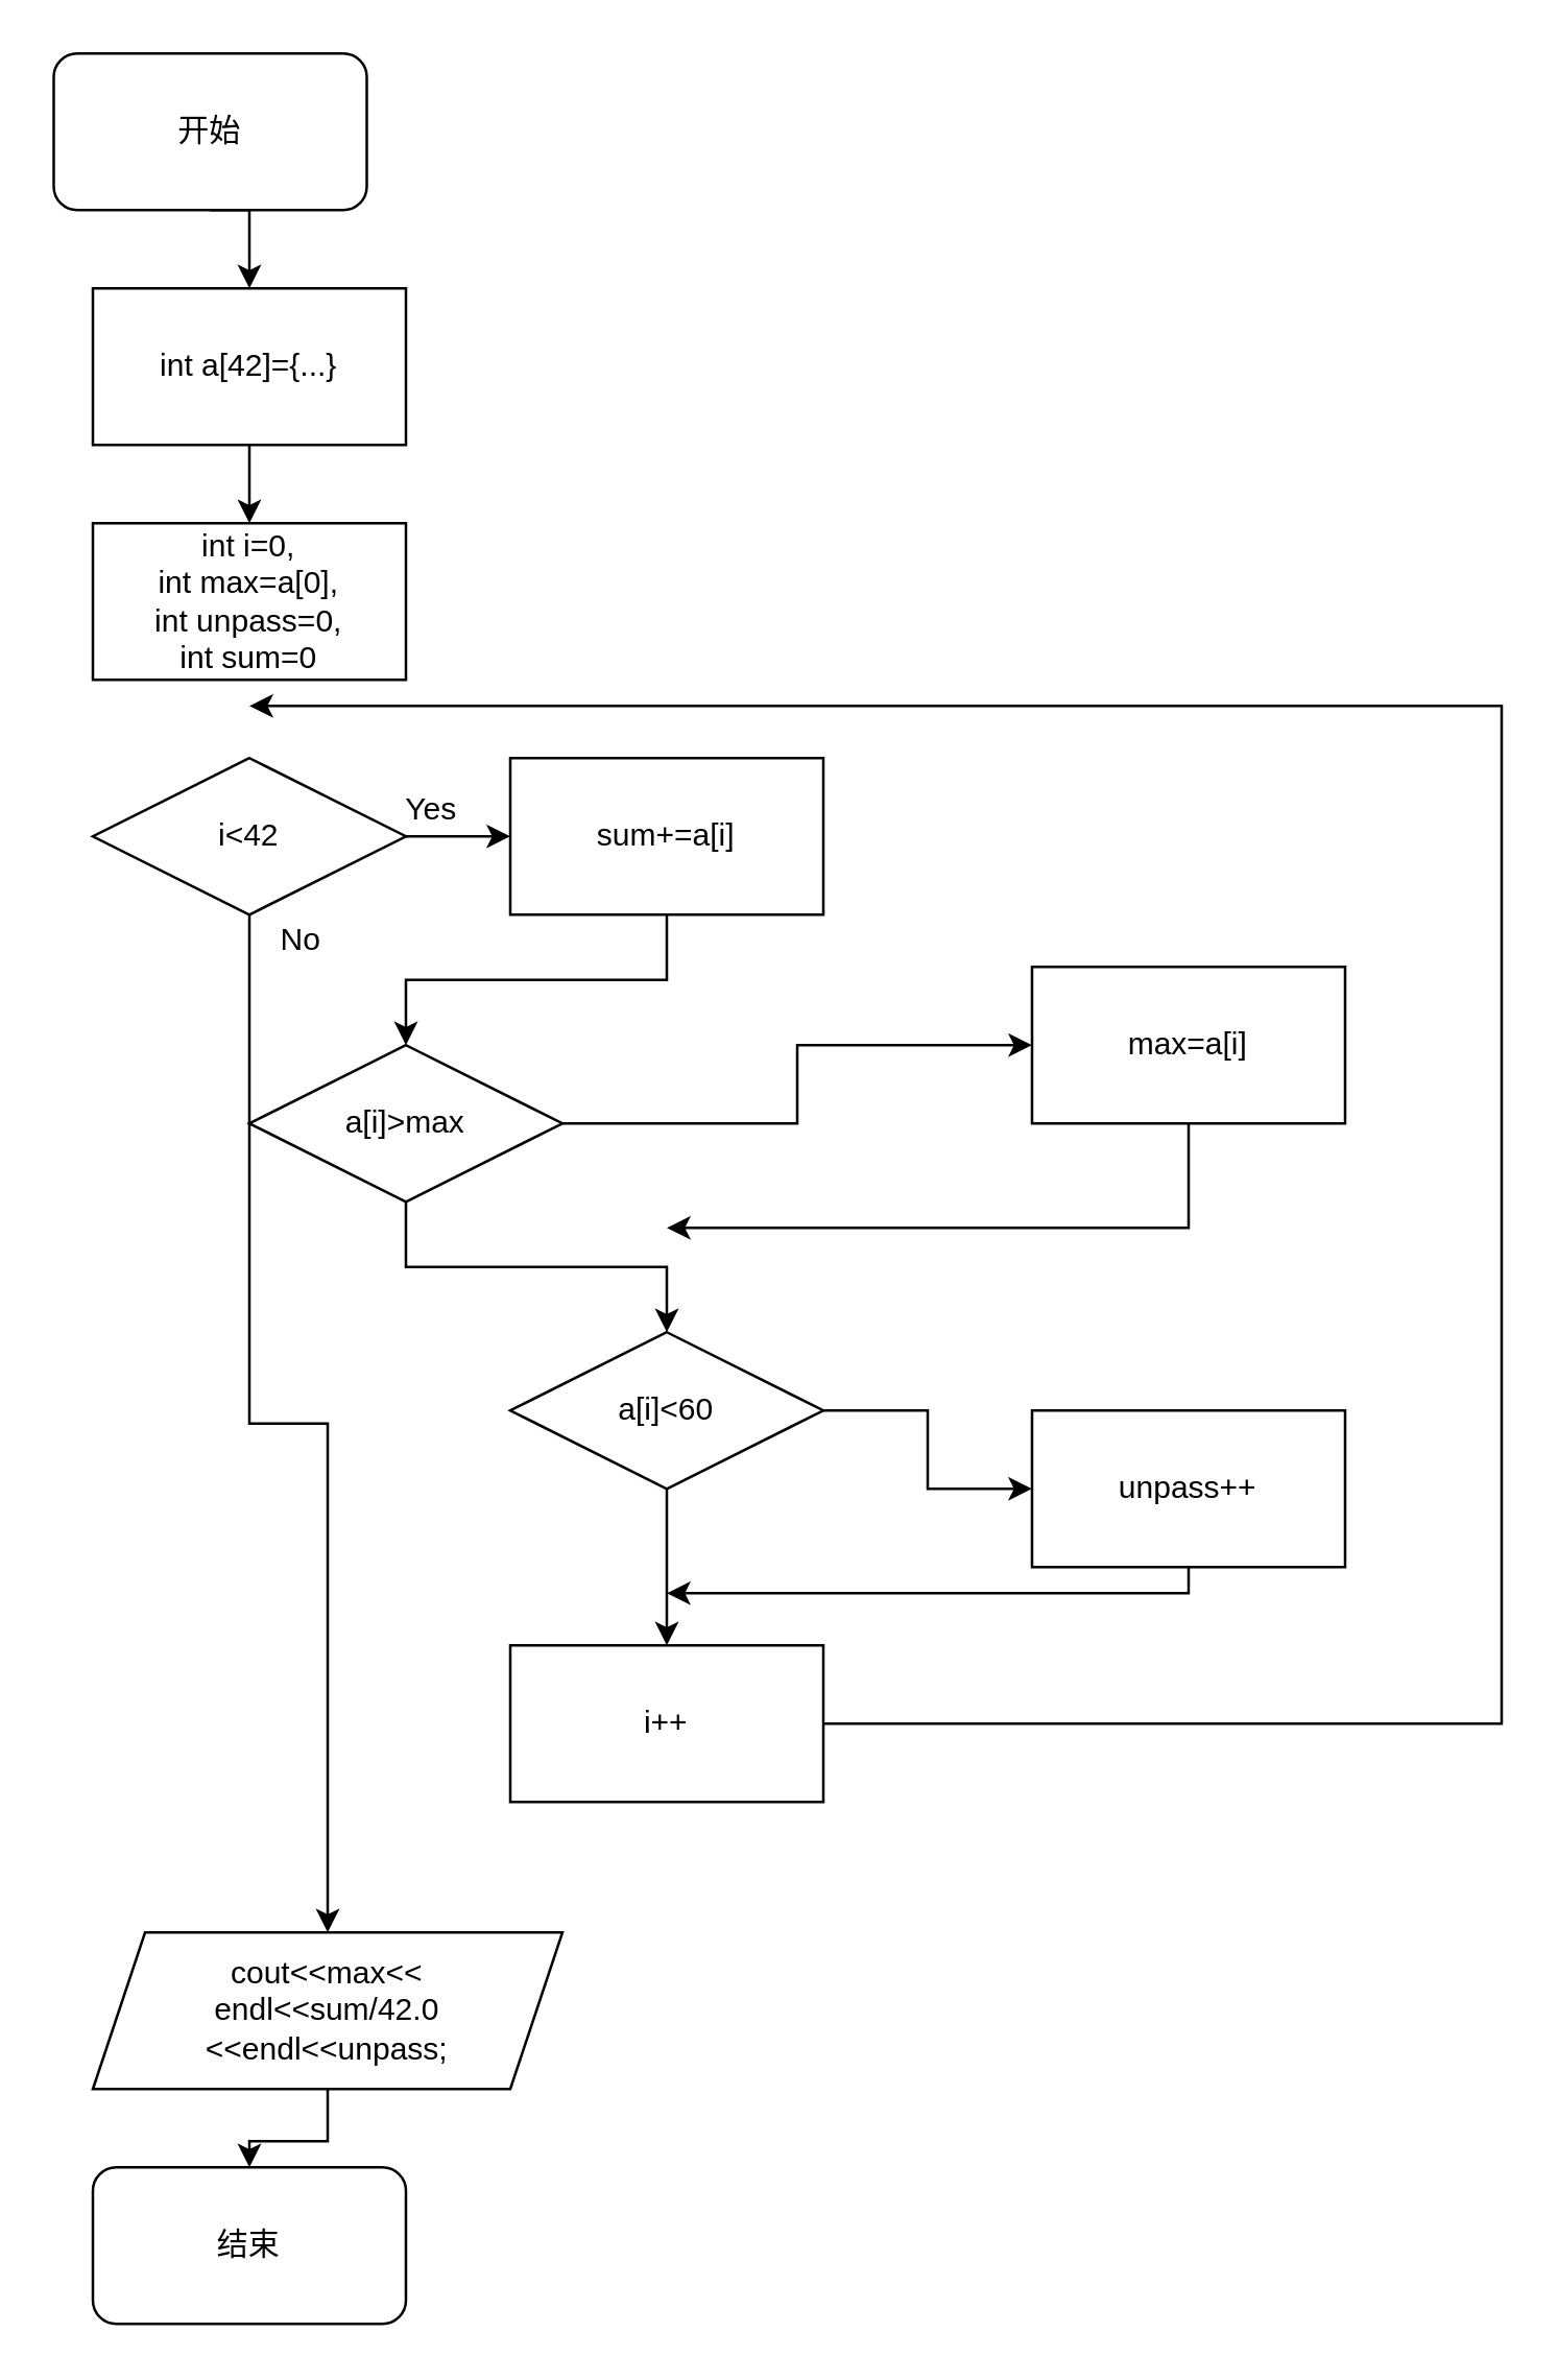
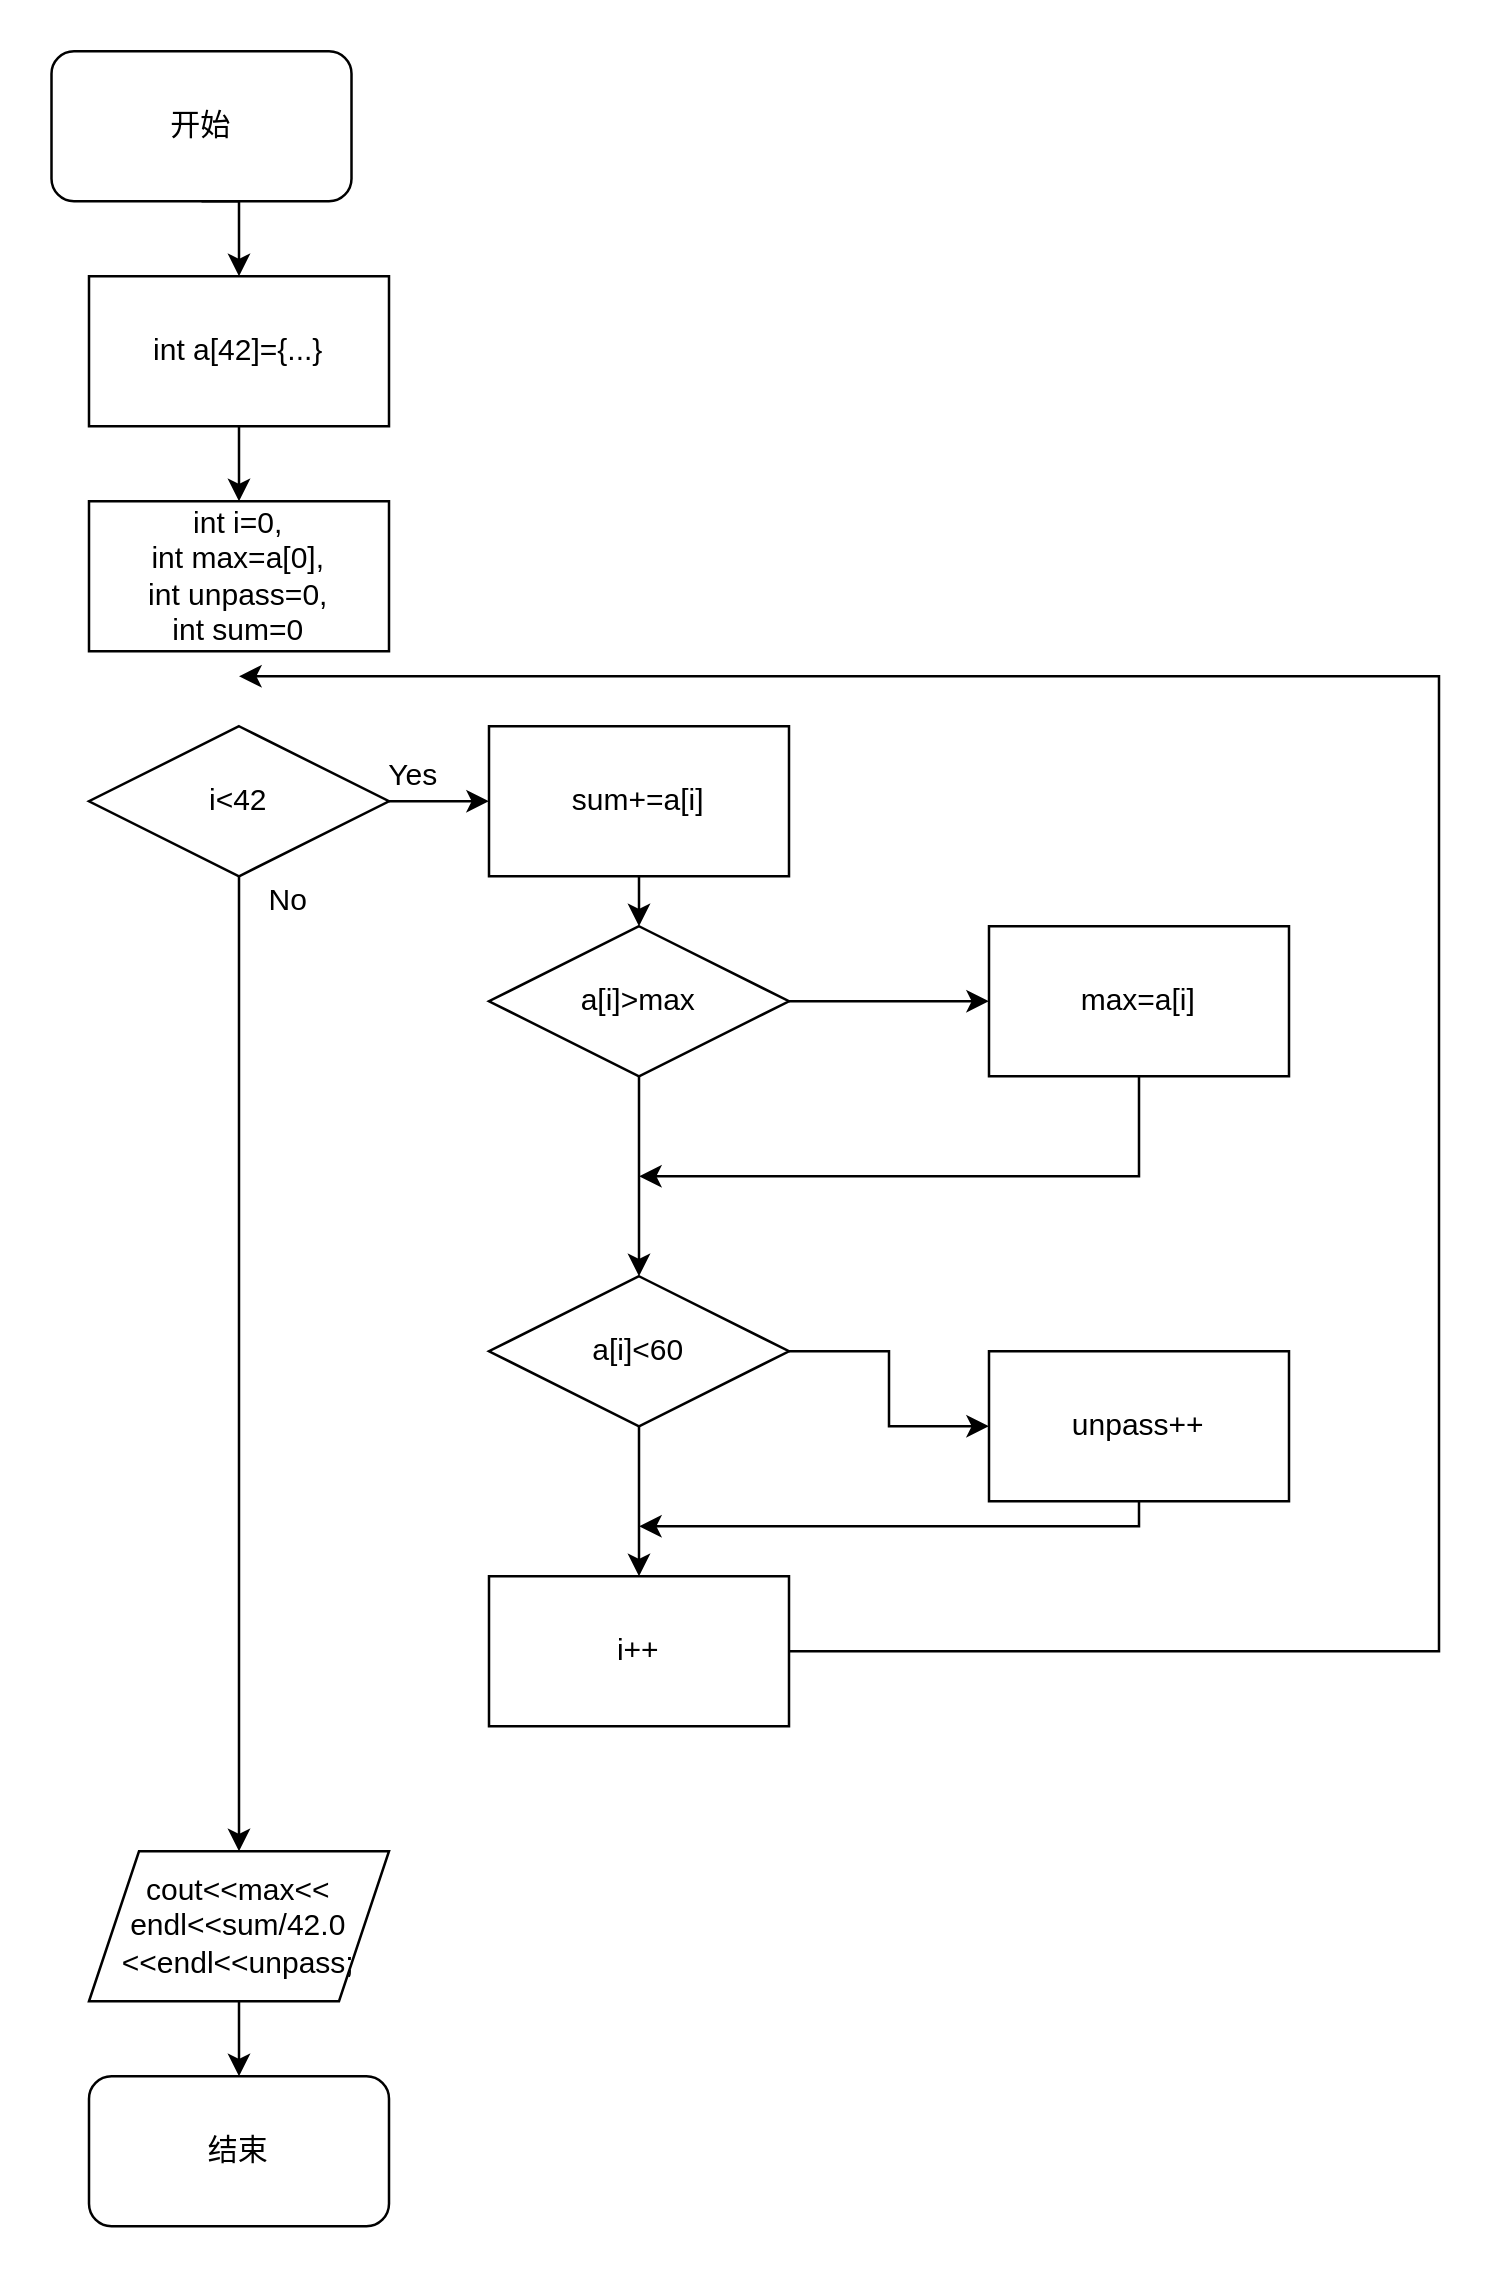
  <mxCell id="0" />
  <mxCell id="1" parent="0" />
  <mxCell id="2" value="结束" style="rounded=1;whiteSpace=wrap;html=1;" parent="1" vertex="1"><mxGeometry x="35" y="830" width="120" height="60" as="geometry" /></mxCell>
  <mxCell id="3" style="edgeStyle=orthogonalEdgeStyle;rounded=0;orthogonalLoop=1;jettySize=auto;html=1;exitX=0.5;exitY=1;exitDx=0;exitDy=0;entryX=0.5;entryY=0;entryDx=0;entryDy=0;" parent="1" source="4" target="7" edge="1"><mxGeometry relative="1" as="geometry" /></mxCell>
  <mxCell id="4" value="开始" style="rounded=1;whiteSpace=wrap;html=1;" parent="1" vertex="1"><mxGeometry x="20" y="20" width="120" height="60" as="geometry" /></mxCell>
  <mxCell id="5" value="int i=0,&lt;br&gt;int max=a[0],&lt;br&gt;int unpass=0,&lt;br&gt;int sum=0" style="rounded=0;whiteSpace=wrap;html=1;" parent="1" vertex="1"><mxGeometry x="35" y="200" width="120" height="60" as="geometry" /></mxCell>
  <mxCell id="6" style="edgeStyle=orthogonalEdgeStyle;rounded=0;orthogonalLoop=1;jettySize=auto;html=1;exitX=0.5;exitY=1;exitDx=0;exitDy=0;entryX=0.5;entryY=0;entryDx=0;entryDy=0;" parent="1" source="7" target="5" edge="1"><mxGeometry relative="1" as="geometry" /></mxCell>
  <mxCell id="7" value="int a[42]={...}" style="rounded=0;whiteSpace=wrap;html=1;" parent="1" vertex="1"><mxGeometry x="35" y="110" width="120" height="60" as="geometry" /></mxCell>
  <mxCell id="8" style="edgeStyle=orthogonalEdgeStyle;rounded=0;orthogonalLoop=1;jettySize=auto;html=1;" parent="1" source="10" target="12" edge="1"><mxGeometry relative="1" as="geometry" /></mxCell>
  <mxCell id="9" style="edgeStyle=orthogonalEdgeStyle;rounded=0;orthogonalLoop=1;jettySize=auto;html=1;exitX=1;exitY=0.5;exitDx=0;exitDy=0;entryX=0;entryY=0.5;entryDx=0;entryDy=0;" parent="1" source="10" target="27" edge="1"><mxGeometry relative="1" as="geometry" /></mxCell>
  <mxCell id="10" value="i&amp;lt;42" style="rhombus;whiteSpace=wrap;html=1;" parent="1" vertex="1"><mxGeometry x="35" y="290" width="120" height="60" as="geometry" /></mxCell>
  <mxCell id="11" style="edgeStyle=orthogonalEdgeStyle;rounded=0;orthogonalLoop=1;jettySize=auto;html=1;exitX=0.5;exitY=1;exitDx=0;exitDy=0;entryX=0.5;entryY=0;entryDx=0;entryDy=0;" parent="1" source="12" target="2" edge="1"><mxGeometry relative="1" as="geometry" /></mxCell>
- <mxCell id="12" value="cout&amp;lt;&amp;lt;max&amp;lt;&amp;lt;&lt;br&gt;endl&amp;lt;&amp;lt;sum/42.0&lt;br&gt;&amp;lt;&amp;lt;endl&amp;lt;&amp;lt;unpass;" style="shape=parallelogram;perimeter=parallelogramPerimeter;whiteSpace=wrap;html=1;fixedSize=1;" parent="1" vertex="1"><mxGeometry x="35" y="740" width="180" height="60" as="geometry" /></mxCell>
+ <mxCell id="12" value="cout&amp;lt;&amp;lt;max&amp;lt;&amp;lt;&lt;br&gt;endl&amp;lt;&amp;lt;sum/42.0&lt;br&gt;&amp;lt;&amp;lt;endl&amp;lt;&amp;lt;unpass;" style="shape=parallelogram;perimeter=parallelogramPerimeter;whiteSpace=wrap;html=1;fixedSize=1;" parent="1" vertex="1"><mxGeometry x="35" y="740" width="120" height="60" as="geometry" /></mxCell>
  <mxCell id="13" value="" style="edgeStyle=orthogonalEdgeStyle;rounded=0;orthogonalLoop=1;jettySize=auto;html=1;" parent="1" source="15" target="17" edge="1"><mxGeometry relative="1" as="geometry" /></mxCell>
  <mxCell id="14" style="edgeStyle=orthogonalEdgeStyle;rounded=0;orthogonalLoop=1;jettySize=auto;html=1;exitX=0.5;exitY=1;exitDx=0;exitDy=0;entryX=0.5;entryY=0;entryDx=0;entryDy=0;" parent="1" source="15" target="25" edge="1"><mxGeometry relative="1" as="geometry" /></mxCell>
  <mxCell id="15" value="a[i]&amp;lt;60" style="rhombus;whiteSpace=wrap;html=1;" parent="1" vertex="1"><mxGeometry x="195" y="510" width="120" height="60" as="geometry" /></mxCell>
  <mxCell id="16" style="edgeStyle=orthogonalEdgeStyle;rounded=0;orthogonalLoop=1;jettySize=auto;html=1;exitX=0.5;exitY=1;exitDx=0;exitDy=0;" parent="1" source="17" edge="1"><mxGeometry relative="1" as="geometry"><mxPoint x="255" y="610" as="targetPoint" /><Array as="points"><mxPoint x="455" y="610" /></Array></mxGeometry></mxCell>
  <mxCell id="17" value="unpass++" style="whiteSpace=wrap;html=1;" parent="1" vertex="1"><mxGeometry x="395" y="540" width="120" height="60" as="geometry" /></mxCell>
  <mxCell id="18" value="" style="edgeStyle=orthogonalEdgeStyle;rounded=0;orthogonalLoop=1;jettySize=auto;html=1;" parent="1" source="20" target="22" edge="1"><mxGeometry relative="1" as="geometry" /></mxCell>
  <mxCell id="19" style="edgeStyle=orthogonalEdgeStyle;rounded=0;orthogonalLoop=1;jettySize=auto;html=1;exitX=0.5;exitY=1;exitDx=0;exitDy=0;entryX=0.5;entryY=0;entryDx=0;entryDy=0;" parent="1" source="20" target="15" edge="1"><mxGeometry relative="1" as="geometry" /></mxCell>
- <mxCell id="20" value="a[i]&amp;gt;max" style="rhombus;whiteSpace=wrap;html=1;" parent="1" vertex="1"><mxGeometry x="95" y="400" width="120" height="60" as="geometry" /></mxCell>
+ <mxCell id="20" value="a[i]&amp;gt;max" style="rhombus;whiteSpace=wrap;html=1;" parent="1" vertex="1"><mxGeometry x="195" y="370" width="120" height="60" as="geometry" /></mxCell>
  <mxCell id="21" style="edgeStyle=orthogonalEdgeStyle;rounded=0;orthogonalLoop=1;jettySize=auto;html=1;exitX=0.5;exitY=1;exitDx=0;exitDy=0;" parent="1" source="22" edge="1"><mxGeometry relative="1" as="geometry"><mxPoint x="255" y="470" as="targetPoint" /><Array as="points"><mxPoint x="455" y="470" /></Array></mxGeometry></mxCell>
  <mxCell id="22" value="max=a[i]" style="whiteSpace=wrap;html=1;" parent="1" vertex="1"><mxGeometry x="395" y="370" width="120" height="60" as="geometry" /></mxCell>
  <mxCell id="23" style="edgeStyle=orthogonalEdgeStyle;rounded=0;orthogonalLoop=1;jettySize=auto;html=1;exitX=0.5;exitY=1;exitDx=0;exitDy=0;" parent="1" source="15" target="15" edge="1"><mxGeometry relative="1" as="geometry" /></mxCell>
  <mxCell id="24" style="edgeStyle=orthogonalEdgeStyle;rounded=0;orthogonalLoop=1;jettySize=auto;html=1;exitX=1;exitY=0.5;exitDx=0;exitDy=0;" parent="1" source="25" edge="1"><mxGeometry relative="1" as="geometry"><mxPoint x="95" y="270" as="targetPoint" /><Array as="points"><mxPoint x="575" y="660" /><mxPoint x="575" y="270" /></Array></mxGeometry></mxCell>
  <mxCell id="25" value="i++" style="rounded=0;whiteSpace=wrap;html=1;" parent="1" vertex="1"><mxGeometry x="195" y="630" width="120" height="60" as="geometry" /></mxCell>
  <mxCell id="26" style="edgeStyle=orthogonalEdgeStyle;rounded=0;orthogonalLoop=1;jettySize=auto;html=1;exitX=0.5;exitY=1;exitDx=0;exitDy=0;entryX=0.5;entryY=0;entryDx=0;entryDy=0;" parent="1" source="27" target="20" edge="1"><mxGeometry relative="1" as="geometry" /></mxCell>
  <mxCell id="27" value="sum+=a[i]" style="rounded=0;whiteSpace=wrap;html=1;" parent="1" vertex="1"><mxGeometry x="195" y="290" width="120" height="60" as="geometry" /></mxCell>
  <mxCell id="28" value="Yes" style="text;html=1;strokeColor=none;fillColor=none;align=center;verticalAlign=middle;whiteSpace=wrap;rounded=0;" vertex="1" parent="1"><mxGeometry x="145" y="300" width="40" height="20" as="geometry" /></mxCell>
  <mxCell id="29" value="No" style="text;html=1;strokeColor=none;fillColor=none;align=center;verticalAlign=middle;whiteSpace=wrap;rounded=0;" vertex="1" parent="1"><mxGeometry x="95" y="350" width="40" height="20" as="geometry" /></mxCell>
